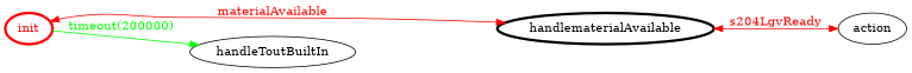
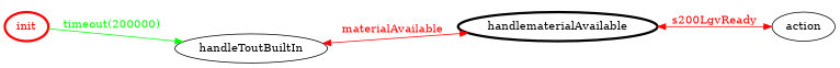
  digraph {
    rankdir=LR
    edge [color=red dir=both fontcolor=red]
    init [color=red fontcolor=red penwidth=3]
    handlematerialAvailable [color=black fontcolor=black penwidth=3]
    handleToutBuiltIn
    action
-   init -> handlematerialAvailable [label=materialAvailable]
+   handleToutBuiltIn -> handlematerialAvailable [label=materialAvailable]
    init -> handleToutBuiltIn [color=green fontcolor=green label="timeout(200000)" dir=""]
-   handlematerialAvailable -> action [label=s204LgvReady]
+   handlematerialAvailable -> action [label=s200LgvReady]
  }
